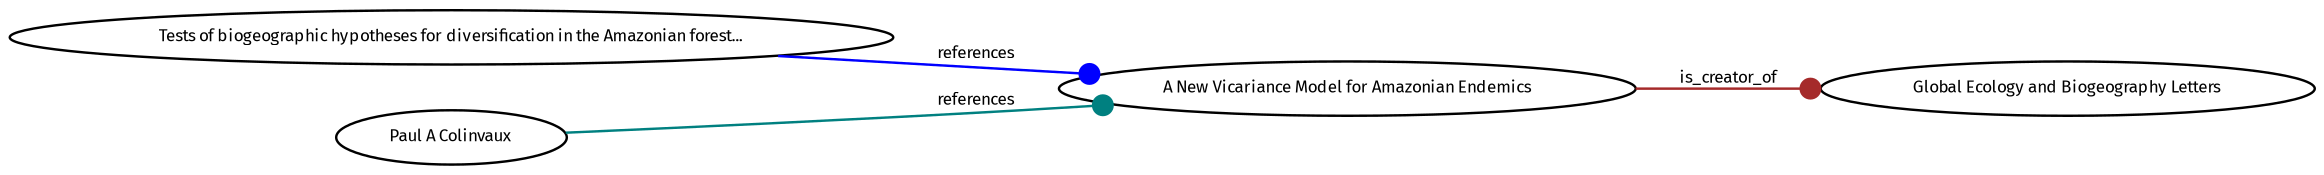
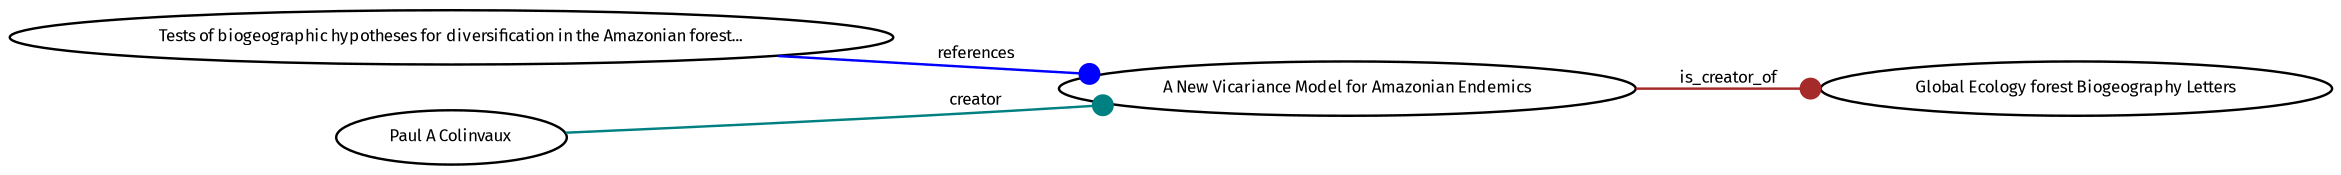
  digraph {
    fontname="Fira Sans"
    rankdir=LR
    node [fontname="Fira Sans" fontsize=7]
    edge [arrowhead=dot fontname="Fira Sans" fontsize=7]
    n1 [height=0.27433100247 label="A New Vicariance Model for Amazonian Endemics" width=0.27433100247]
-   n2 [height=0.27433100247 label="Global Ecology and Biogeography Letters" width=0.27433100247]
+   n2 [height=0.27433100247 label="Global Ecology forest Biogeography Letters" width=0.27433100247]
    n3 [height=0.27433100247 label="Tests of biogeographic hypotheses for diversification in the Amazonian forest..." width=0.27433100247]
    n4 [height=0.27433100247 label="Paul A Colinvaux" width=0.27433100247]
    n1 -> n2 [color=brown label=is_creator_of]
    n3 -> n1 [color=blue label=references]
-   n4 -> n1 [color=teal label=references]
+   n4 -> n1 [color=teal label=creator]
  }
